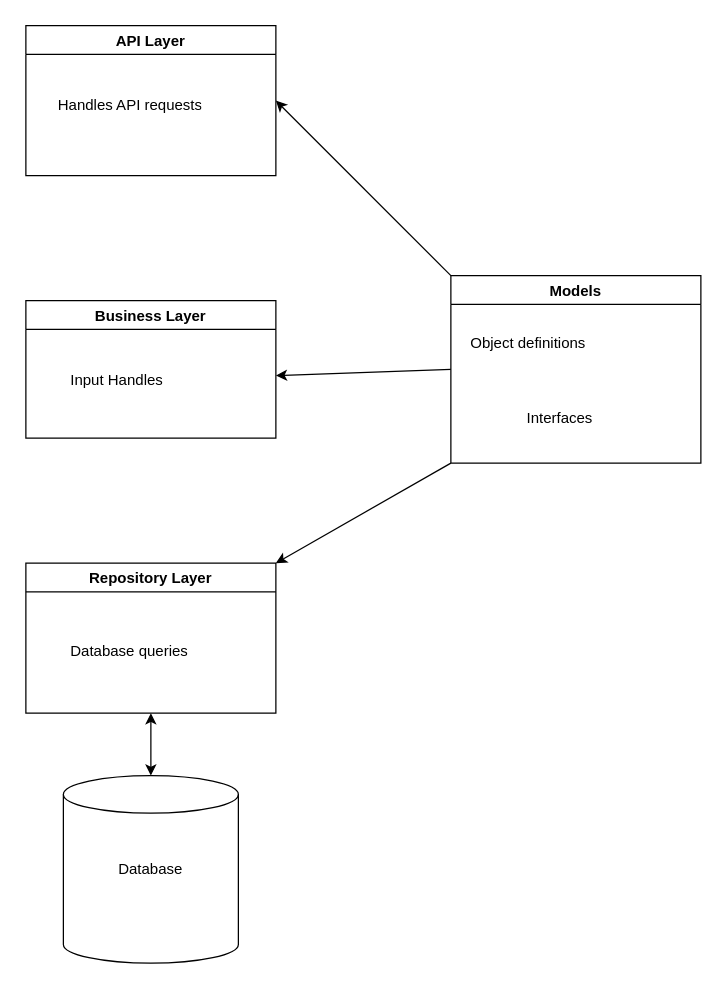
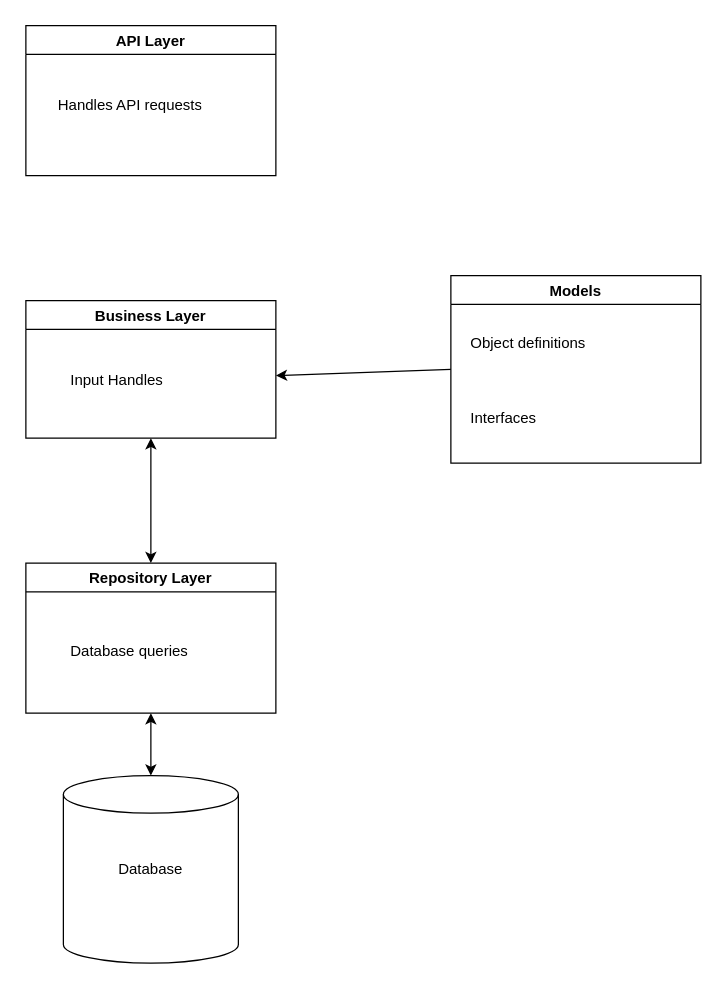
  <mxCell id="0" />
  <mxCell id="1" parent="0" />
  <mxCell id="2" value="Business Layer" style="swimlane;" vertex="1" parent="1"><mxGeometry x="20" y="240" width="200" height="110" as="geometry" /></mxCell>
  <mxCell id="3" value="Input Handles" style="text;strokeColor=none;fillColor=none;align=left;verticalAlign=top;spacingLeft=4;spacingRight=4;overflow=hidden;rotatable=0;points=[[0,0.5],[1,0.5]];portConstraint=eastwest;whiteSpace=wrap;html=1;" vertex="1" parent="2"><mxGeometry x="30" y="50" width="140" height="26" as="geometry" /></mxCell>
  <mxCell id="4" value="Repository Layer" style="swimlane;startSize=23;" vertex="1" parent="1"><mxGeometry x="20" y="450" width="200" height="120" as="geometry" /></mxCell>
  <mxCell id="5" value="Database queries" style="text;strokeColor=none;fillColor=none;align=left;verticalAlign=top;spacingLeft=4;spacingRight=4;overflow=hidden;rotatable=0;points=[[0,0.5],[1,0.5]];portConstraint=eastwest;whiteSpace=wrap;html=1;" vertex="1" parent="4"><mxGeometry x="30" y="57" width="140" height="26" as="geometry" /></mxCell>
  <mxCell id="6" value="Models" style="swimlane;" vertex="1" parent="1"><mxGeometry x="360" y="220" width="200" height="150" as="geometry" /></mxCell>
  <mxCell id="7" value="Object definitions" style="text;strokeColor=none;fillColor=none;align=left;verticalAlign=top;spacingLeft=4;spacingRight=4;overflow=hidden;rotatable=0;points=[[0,0.5],[1,0.5]];portConstraint=eastwest;whiteSpace=wrap;html=1;" vertex="1" parent="6"><mxGeometry x="10" y="40" width="140" height="26" as="geometry" /></mxCell>
- <mxCell id="8" value="Interfaces" style="text;strokeColor=none;fillColor=none;align=left;verticalAlign=top;spacingLeft=4;spacingRight=4;overflow=hidden;rotatable=0;points=[[0,0.5],[1,0.5]];portConstraint=eastwest;whiteSpace=wrap;html=1;" vertex="1" parent="6"><mxGeometry x="55" y="100" width="140" height="26" as="geometry" /></mxCell>
+ <mxCell id="8" value="Interfaces" style="text;strokeColor=none;fillColor=none;align=left;verticalAlign=top;spacingLeft=4;spacingRight=4;overflow=hidden;rotatable=0;points=[[0,0.5],[1,0.5]];portConstraint=eastwest;whiteSpace=wrap;html=1;" vertex="1" parent="6"><mxGeometry x="10" y="100" width="140" height="26" as="geometry" /></mxCell>
  <mxCell id="9" value="API Layer" style="swimlane;" vertex="1" parent="1"><mxGeometry x="20" y="20" width="200" height="120" as="geometry" /></mxCell>
  <mxCell id="10" value="Handles API requests" style="text;strokeColor=none;fillColor=none;align=left;verticalAlign=top;spacingLeft=4;spacingRight=4;overflow=hidden;rotatable=0;points=[[0,0.5],[1,0.5]];portConstraint=eastwest;whiteSpace=wrap;html=1;" vertex="1" parent="9"><mxGeometry x="20" y="50" width="140" height="26" as="geometry" /></mxCell>
+ <mxCell id="11" value="" style="endArrow=classic;startArrow=classic;html=1;rounded=0;entryX=0.5;entryY=1;entryDx=0;entryDy=0;exitX=0.5;exitY=0;exitDx=0;exitDy=0;" edge="1" parent="1" source="4" target="2"><mxGeometry width="50" height="50" relative="1" as="geometry"><mxPoint x="120" y="430" as="sourcePoint" /><mxPoint x="170" y="380" as="targetPoint" /></mxGeometry></mxCell>
  <mxCell id="12" value="" style="endArrow=classic;html=1;rounded=0;exitX=0;exitY=0.5;exitDx=0;exitDy=0;" edge="1" parent="1" source="6"><mxGeometry width="50" height="50" relative="1" as="geometry"><mxPoint x="280" y="300" as="sourcePoint" /><mxPoint x="220" y="300" as="targetPoint" /></mxGeometry></mxCell>
- <mxCell id="13" value="" style="endArrow=classic;html=1;rounded=0;exitX=0;exitY=1;exitDx=0;exitDy=0;entryX=1;entryY=0;entryDx=0;entryDy=0;" edge="1" parent="1" source="6" target="4"><mxGeometry width="50" height="50" relative="1" as="geometry"><mxPoint x="350" y="500" as="sourcePoint" /><mxPoint x="400" y="450" as="targetPoint" /></mxGeometry></mxCell>
- <mxCell id="14" value="" style="endArrow=classic;html=1;rounded=0;exitX=0;exitY=0;exitDx=0;exitDy=0;entryX=1;entryY=0.5;entryDx=0;entryDy=0;" edge="1" parent="1" source="6" target="9"><mxGeometry width="50" height="50" relative="1" as="geometry"><mxPoint x="320" y="150" as="sourcePoint" /><mxPoint x="370" y="100" as="targetPoint" /></mxGeometry></mxCell>
  <mxCell id="15" value="" style="shape=cylinder3;whiteSpace=wrap;html=1;boundedLbl=1;backgroundOutline=1;size=15;" vertex="1" parent="1"><mxGeometry x="50" y="620" width="140" height="150" as="geometry" /></mxCell>
  <mxCell id="16" value="Database" style="text;html=1;strokeColor=none;fillColor=none;align=center;verticalAlign=middle;whiteSpace=wrap;rounded=0;" vertex="1" parent="1"><mxGeometry x="90" y="680" width="60" height="30" as="geometry" /></mxCell>
  <mxCell id="17" value="" style="endArrow=classic;startArrow=classic;html=1;rounded=0;exitX=0.5;exitY=0;exitDx=0;exitDy=0;exitPerimeter=0;entryX=0.5;entryY=1;entryDx=0;entryDy=0;" edge="1" parent="1" source="15" target="4"><mxGeometry width="50" height="50" relative="1" as="geometry"><mxPoint x="210" y="530" as="sourcePoint" /><mxPoint x="260" y="480" as="targetPoint" /></mxGeometry></mxCell>
